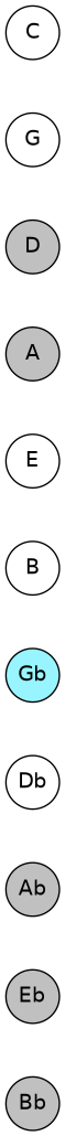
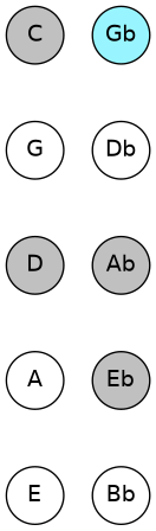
  graph {
    mindist=.1
    node [fillcolor=white fontname=Helvetica margin=0 shape=circle style=filled]
    edge [style=invis]
    E
-   B
    Gb [fillcolor=cadetblue1]
    Db
    Ab [fillcolor=gray]
    Eb [fillcolor=gray]
-   Bb [fillcolor=gray]
-   C
+   Bb
+   C [fillcolor=gray]
    G
    D [fillcolor=gray]
-   A [fillcolor=gray]
+   A
    subgraph sub_1 {
      E
-     B
      Gb
      Db
      Ab
      Eb
      Bb
      C
      G
      D
      A
    }
-   E -- B
-   B -- Gb
    Gb -- Db
    Db -- Ab
    Ab -- Eb
    Eb -- Bb
    C -- G
    G -- D
    D -- A
    A -- E
  }
